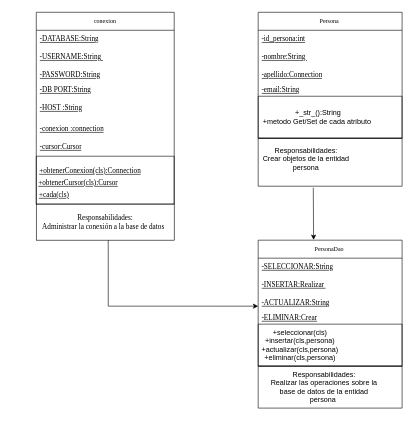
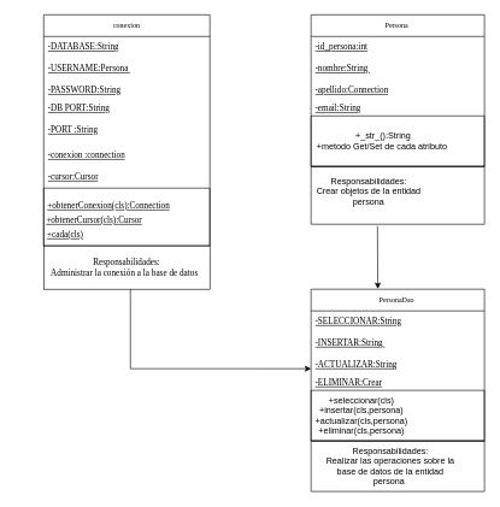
  <mxCell id="0" />
  <mxCell id="1" parent="0" />
  <mxCell id="2" value="conexion" style="swimlane;fontStyle=0;childLayout=stackLayout;horizontal=1;startSize=30;horizontalStack=0;resizeParent=1;resizeParentMax=0;resizeLast=0;collapsible=1;marginBottom=0;whiteSpace=wrap;html=1;fontFamily=Times New Roman;fontSize=10;" parent="1" vertex="1"><mxGeometry x="60" y="20" width="230" height="320" as="geometry" /></mxCell>
  <mxCell id="3" value="&lt;u&gt;&lt;font style=&quot;font-size: 12px;&quot;&gt;-DATABASE:String&lt;/font&gt;&lt;/u&gt;" style="text;strokeColor=none;fillColor=none;align=left;verticalAlign=middle;spacingLeft=4;spacingRight=4;overflow=hidden;points=[[0,0.5],[1,0.5]];portConstraint=eastwest;rotatable=0;whiteSpace=wrap;html=1;fontFamily=Times New Roman;fontSize=10;" parent="2" vertex="1"><mxGeometry y="30" width="230" height="30" as="geometry" /></mxCell>
- <mxCell id="4" value="&lt;u&gt;&lt;font style=&quot;font-size: 12px;&quot;&gt;-USERNAME:String&amp;nbsp;&lt;/font&gt;&lt;/u&gt;" style="text;strokeColor=none;fillColor=none;align=left;verticalAlign=middle;spacingLeft=4;spacingRight=4;overflow=hidden;points=[[0,0.5],[1,0.5]];portConstraint=eastwest;rotatable=0;whiteSpace=wrap;html=1;fontFamily=Times New Roman;fontSize=10;" parent="2" vertex="1"><mxGeometry y="60" width="230" height="30" as="geometry" /></mxCell>
+ <mxCell id="4" value="&lt;u&gt;&lt;font style=&quot;font-size: 12px;&quot;&gt;-USERNAME:Persona&amp;nbsp;&lt;/font&gt;&lt;/u&gt;" style="text;strokeColor=none;fillColor=none;align=left;verticalAlign=middle;spacingLeft=4;spacingRight=4;overflow=hidden;points=[[0,0.5],[1,0.5]];portConstraint=eastwest;rotatable=0;whiteSpace=wrap;html=1;fontFamily=Times New Roman;fontSize=10;" parent="2" vertex="1"><mxGeometry y="60" width="230" height="30" as="geometry" /></mxCell>
  <mxCell id="5" value="&lt;u&gt;&lt;font style=&quot;font-size: 12px;&quot;&gt;-PASSWORD:String&lt;/font&gt;&lt;br&gt;&lt;/u&gt;" style="text;strokeColor=none;fillColor=none;align=left;verticalAlign=middle;spacingLeft=4;spacingRight=4;overflow=hidden;points=[[0,0.5],[1,0.5]];portConstraint=eastwest;rotatable=0;whiteSpace=wrap;html=1;fontFamily=Times New Roman;fontSize=10;" parent="2" vertex="1"><mxGeometry y="90" width="230" height="30" as="geometry" /></mxCell>
  <mxCell id="6" value="&lt;u&gt;&lt;font style=&quot;font-size: 12px;&quot;&gt;-DB PORT:String&lt;br&gt;&lt;/font&gt;&lt;br&gt;&lt;/u&gt;" style="text;strokeColor=none;fillColor=none;align=left;verticalAlign=middle;spacingLeft=4;spacingRight=4;overflow=hidden;points=[[0,0.5],[1,0.5]];portConstraint=eastwest;rotatable=0;whiteSpace=wrap;html=1;fontFamily=Times New Roman;fontSize=10;" parent="2" vertex="1"><mxGeometry y="120" width="230" height="30" as="geometry" /></mxCell>
- <mxCell id="7" value="&lt;u&gt;&lt;font style=&quot;font-size: 12px;&quot;&gt;-HOST :String&lt;br&gt;&lt;/font&gt;&lt;br&gt;&lt;/u&gt;" style="text;strokeColor=none;fillColor=none;align=left;verticalAlign=middle;spacingLeft=4;spacingRight=4;overflow=hidden;points=[[0,0.5],[1,0.5]];portConstraint=eastwest;rotatable=0;whiteSpace=wrap;html=1;fontFamily=Times New Roman;fontSize=10;" parent="2" vertex="1"><mxGeometry y="150" width="230" height="30" as="geometry" /></mxCell>
+ <mxCell id="7" value="&lt;u&gt;&lt;font style=&quot;font-size: 12px;&quot;&gt;-PORT :String&lt;br&gt;&lt;/font&gt;&lt;br&gt;&lt;/u&gt;" style="text;strokeColor=none;fillColor=none;align=left;verticalAlign=middle;spacingLeft=4;spacingRight=4;overflow=hidden;points=[[0,0.5],[1,0.5]];portConstraint=eastwest;rotatable=0;whiteSpace=wrap;html=1;fontFamily=Times New Roman;fontSize=10;" parent="2" vertex="1"><mxGeometry y="150" width="230" height="30" as="geometry" /></mxCell>
  <mxCell id="8" value="&lt;u&gt;&lt;font style=&quot;font-size: 12px;&quot;&gt;-conexion :connection&lt;/font&gt;&lt;br&gt;&lt;/u&gt;" style="text;strokeColor=none;fillColor=none;align=left;verticalAlign=middle;spacingLeft=4;spacingRight=4;overflow=hidden;points=[[0,0.5],[1,0.5]];portConstraint=eastwest;rotatable=0;whiteSpace=wrap;html=1;fontFamily=Times New Roman;fontSize=10;" parent="2" vertex="1"><mxGeometry y="180" width="230" height="30" as="geometry" /></mxCell>
  <mxCell id="9" value="&lt;u&gt;&lt;font style=&quot;font-size: 12px;&quot;&gt;-cursor:Cursor&lt;/font&gt;&lt;br&gt;&lt;/u&gt;" style="text;strokeColor=none;fillColor=none;align=left;verticalAlign=middle;spacingLeft=4;spacingRight=4;overflow=hidden;points=[[0,0.5],[1,0.5]];portConstraint=eastwest;rotatable=0;whiteSpace=wrap;html=1;fontFamily=Times New Roman;fontSize=10;" parent="2" vertex="1"><mxGeometry y="210" width="230" height="30" as="geometry" /></mxCell>
  <mxCell id="10" value="" style="swimlane;startSize=0;fontFamily=Times New Roman;fontSize=12;" parent="2" vertex="1"><mxGeometry y="240" width="230" height="80" as="geometry" /></mxCell>
  <mxCell id="11" value="" style="edgeStyle=none;html=1;fontFamily=Times New Roman;fontSize=12;" parent="1" source="20" target="9" edge="1"><mxGeometry relative="1" as="geometry" /></mxCell>
  <mxCell id="12" value="" style="edgeStyle=none;html=1;" edge="1" parent="1" source="20" target="9"><mxGeometry relative="1" as="geometry" /></mxCell>
  <mxCell id="13" value="" style="edgeStyle=none;html=1;" edge="1" parent="1" source="20" target="9"><mxGeometry relative="1" as="geometry" /></mxCell>
  <mxCell id="14" value="" style="edgeStyle=none;html=1;" edge="1" parent="1" source="20" target="9"><mxGeometry relative="1" as="geometry" /></mxCell>
  <mxCell id="15" value="" style="edgeStyle=none;html=1;" edge="1" parent="1" source="20" target="9"><mxGeometry relative="1" as="geometry" /></mxCell>
  <mxCell id="16" value="" style="edgeStyle=none;html=1;" edge="1" parent="1" source="20" target="9"><mxGeometry relative="1" as="geometry" /></mxCell>
  <mxCell id="17" value="" style="edgeStyle=none;html=1;" edge="1" parent="1" source="20" target="9"><mxGeometry relative="1" as="geometry" /></mxCell>
  <mxCell id="18" value="" style="edgeStyle=none;html=1;" edge="1" parent="1" source="20" target="9"><mxGeometry relative="1" as="geometry" /></mxCell>
  <mxCell id="19" value="" style="edgeStyle=none;html=1;" edge="1" parent="1" source="20" target="9"><mxGeometry relative="1" as="geometry" /></mxCell>
  <mxCell id="20" value="&lt;u style=&quot;border-color: var(--border-color); font-size: 12px;&quot;&gt;+obtenerConexion(cls):Connection&lt;/u&gt;" style="text;html=1;strokeColor=none;fillColor=none;align=center;verticalAlign=middle;whiteSpace=wrap;rounded=0;fontFamily=Times New Roman;fontSize=10;" parent="1" vertex="1"><mxGeometry x="80" y="260" width="140" height="50" as="geometry" /></mxCell>
  <mxCell id="21" value="&lt;u style=&quot;border-color: var(--border-color); font-size: 12px;&quot;&gt;+obtenerCursor(cls):Cursor&lt;/u&gt;" style="text;html=1;strokeColor=none;fillColor=none;align=center;verticalAlign=middle;whiteSpace=wrap;rounded=0;fontFamily=Times New Roman;fontSize=10;" parent="1" vertex="1"><mxGeometry x="60" y="280" width="140" height="50" as="geometry" /></mxCell>
  <mxCell id="22" value="&lt;u style=&quot;border-color: var(--border-color); font-size: 12px;&quot;&gt;+cada(cls)&lt;/u&gt;" style="text;html=1;strokeColor=none;fillColor=none;align=center;verticalAlign=middle;whiteSpace=wrap;rounded=0;fontFamily=Times New Roman;fontSize=10;" parent="1" vertex="1"><mxGeometry y="300" width="140" height="50" as="geometry" x="20" /></mxCell>
  <mxCell id="23" value="" style="rounded=0;whiteSpace=wrap;html=1;fontFamily=Times New Roman;fontSize=12;" parent="1" vertex="1"><mxGeometry x="60" y="340" width="230" height="60" as="geometry" /></mxCell>
  <mxCell id="24" value="Responsabilidades:&lt;br&gt;Administrar la conexión a la base de datos&amp;nbsp;&amp;nbsp;" style="text;html=1;strokeColor=none;fillColor=none;align=center;verticalAlign=middle;whiteSpace=wrap;rounded=0;fontFamily=Times New Roman;fontSize=12;" parent="1" vertex="1"><mxGeometry x="60" y="340" width="230" height="60" as="geometry" /></mxCell>
  <mxCell id="25" value="PersonaDao&amp;nbsp;" style="swimlane;fontStyle=0;childLayout=stackLayout;horizontal=1;startSize=30;horizontalStack=0;resizeParent=1;resizeParentMax=0;resizeLast=0;collapsible=1;marginBottom=0;whiteSpace=wrap;html=1;fontFamily=Times New Roman;fontSize=10;" parent="1" vertex="1"><mxGeometry x="430" y="400" width="240" height="210" as="geometry" /></mxCell>
  <mxCell id="26" value="&lt;u&gt;&lt;font style=&quot;font-size: 12px;&quot;&gt;-SELECCIONAR:String&lt;/font&gt;&lt;/u&gt;" style="text;strokeColor=none;fillColor=none;align=left;verticalAlign=middle;spacingLeft=4;spacingRight=4;overflow=hidden;points=[[0,0.5],[1,0.5]];portConstraint=eastwest;rotatable=0;whiteSpace=wrap;html=1;fontFamily=Times New Roman;fontSize=10;" parent="25" vertex="1"><mxGeometry y="30" width="240" height="30" as="geometry" /></mxCell>
- <mxCell id="27" value="&lt;u&gt;&lt;font style=&quot;font-size: 12px;&quot;&gt;-INSERTAR:Realizar&amp;nbsp;&lt;/font&gt;&lt;/u&gt;" style="text;strokeColor=none;fillColor=none;align=left;verticalAlign=middle;spacingLeft=4;spacingRight=4;overflow=hidden;points=[[0,0.5],[1,0.5]];portConstraint=eastwest;rotatable=0;whiteSpace=wrap;html=1;fontFamily=Times New Roman;fontSize=10;" parent="25" vertex="1"><mxGeometry y="60" width="240" height="30" as="geometry" /></mxCell>
+ <mxCell id="27" value="&lt;u&gt;&lt;font style=&quot;font-size: 12px;&quot;&gt;-INSERTAR:String&amp;nbsp;&lt;/font&gt;&lt;/u&gt;" style="text;strokeColor=none;fillColor=none;align=left;verticalAlign=middle;spacingLeft=4;spacingRight=4;overflow=hidden;points=[[0,0.5],[1,0.5]];portConstraint=eastwest;rotatable=0;whiteSpace=wrap;html=1;fontFamily=Times New Roman;fontSize=10;" parent="25" vertex="1"><mxGeometry y="60" width="240" height="30" as="geometry" /></mxCell>
  <mxCell id="28" value="&lt;u&gt;&lt;font style=&quot;font-size: 12px;&quot;&gt;-ACTUALIZAR:String&lt;/font&gt;&lt;br&gt;&lt;/u&gt;" style="text;strokeColor=none;fillColor=none;align=left;verticalAlign=middle;spacingLeft=4;spacingRight=4;overflow=hidden;points=[[0,0.5],[1,0.5]];portConstraint=eastwest;rotatable=0;whiteSpace=wrap;html=1;fontFamily=Times New Roman;fontSize=10;" parent="25" vertex="1"><mxGeometry y="90" width="240" height="30" as="geometry" /></mxCell>
  <mxCell id="29" value="&lt;u&gt;&lt;font style=&quot;font-size: 12px;&quot;&gt;-ELIMINAR:Crear&lt;br&gt;&lt;/font&gt;&lt;br&gt;&lt;/u&gt;" style="text;strokeColor=none;fillColor=none;align=left;verticalAlign=middle;spacingLeft=4;spacingRight=4;overflow=hidden;points=[[0,0.5],[1,0.5]];portConstraint=eastwest;rotatable=0;whiteSpace=wrap;html=1;fontFamily=Times New Roman;fontSize=10;" parent="25" vertex="1"><mxGeometry y="120" width="240" height="20" as="geometry" /></mxCell>
  <mxCell id="30" value="" style="swimlane;startSize=0;fontFamily=Times New Roman;fontSize=12;" parent="25" vertex="1"><mxGeometry y="140" width="240" height="70" as="geometry" /></mxCell>
  <mxCell id="31" value="+seleccionar(cls)&lt;br&gt;+insertar(cls,persona)&lt;br&gt;+actualizar(cls,persona)&lt;br&gt;+eliminar(cls,persona)" style="text;html=1;strokeColor=none;fillColor=none;align=center;verticalAlign=middle;whiteSpace=wrap;rounded=0;" parent="30" vertex="1"><mxGeometry x="-50" y="-10" width="240" height="90" as="geometry" /></mxCell>
  <mxCell id="32" value="" style="swimlane;startSize=0;" parent="1" vertex="1"><mxGeometry x="430" y="610" width="240" height="70" as="geometry" /></mxCell>
  <mxCell id="33" value="Responsabilidades:&lt;br&gt;Realizar las operaciones sobre la base de datos de la entidad persona&amp;nbsp;" style="text;html=1;strokeColor=none;fillColor=none;align=center;verticalAlign=middle;whiteSpace=wrap;rounded=0;" parent="32" vertex="1"><mxGeometry x="15" y="20" width="190" height="30" as="geometry" /></mxCell>
  <mxCell id="34" value="Persona&amp;nbsp;" style="swimlane;fontStyle=0;childLayout=stackLayout;horizontal=1;startSize=30;horizontalStack=0;resizeParent=1;resizeParentMax=0;resizeLast=0;collapsible=1;marginBottom=0;whiteSpace=wrap;html=1;fontFamily=Times New Roman;fontSize=10;" parent="1" vertex="1"><mxGeometry x="430" y="20" width="240" height="210" as="geometry" /></mxCell>
  <mxCell id="35" value="&lt;u&gt;&lt;font style=&quot;font-size: 12px;&quot;&gt;-id_persona:int&lt;/font&gt;&lt;/u&gt;" style="text;strokeColor=none;fillColor=none;align=left;verticalAlign=middle;spacingLeft=4;spacingRight=4;overflow=hidden;points=[[0,0.5],[1,0.5]];portConstraint=eastwest;rotatable=0;whiteSpace=wrap;html=1;fontFamily=Times New Roman;fontSize=10;" parent="34" vertex="1"><mxGeometry y="30" width="240" height="30" as="geometry" /></mxCell>
  <mxCell id="36" value="&lt;u&gt;&lt;font style=&quot;font-size: 12px;&quot;&gt;-nombre:String&amp;nbsp;&lt;/font&gt;&lt;/u&gt;" style="text;strokeColor=none;fillColor=none;align=left;verticalAlign=middle;spacingLeft=4;spacingRight=4;overflow=hidden;points=[[0,0.5],[1,0.5]];portConstraint=eastwest;rotatable=0;whiteSpace=wrap;html=1;fontFamily=Times New Roman;fontSize=10;" parent="34" vertex="1"><mxGeometry y="60" width="240" height="30" as="geometry" /></mxCell>
  <mxCell id="37" value="&lt;u&gt;&lt;font style=&quot;font-size: 12px;&quot;&gt;-apellido:Connection&lt;/font&gt;&lt;br&gt;&lt;/u&gt;" style="text;strokeColor=none;fillColor=none;align=left;verticalAlign=middle;spacingLeft=4;spacingRight=4;overflow=hidden;points=[[0,0.5],[1,0.5]];portConstraint=eastwest;rotatable=0;whiteSpace=wrap;html=1;fontFamily=Times New Roman;fontSize=10;" parent="34" vertex="1"><mxGeometry y="90" width="240" height="30" as="geometry" /></mxCell>
  <mxCell id="38" value="&lt;u&gt;&lt;font style=&quot;font-size: 12px;&quot;&gt;-email:String&lt;br&gt;&lt;/font&gt;&lt;br&gt;&lt;/u&gt;" style="text;strokeColor=none;fillColor=none;align=left;verticalAlign=middle;spacingLeft=4;spacingRight=4;overflow=hidden;points=[[0,0.5],[1,0.5]];portConstraint=eastwest;rotatable=0;whiteSpace=wrap;html=1;fontFamily=Times New Roman;fontSize=10;" parent="34" vertex="1"><mxGeometry y="120" width="240" height="20" as="geometry" /></mxCell>
  <mxCell id="39" value="" style="swimlane;startSize=0;fontFamily=Times New Roman;fontSize=12;" parent="34" vertex="1"><mxGeometry y="140" width="240" height="70" as="geometry" /></mxCell>
  <mxCell id="40" value="+_str_():String&lt;br&gt;+metodo Get/Set de cada atributo&amp;nbsp;" style="text;html=1;strokeColor=none;fillColor=none;align=center;verticalAlign=middle;whiteSpace=wrap;rounded=0;" parent="39" vertex="1"><mxGeometry x="-20" y="-10" width="240" height="90" as="geometry" /></mxCell>
  <mxCell id="41" value="" style="swimlane;startSize=0;" parent="1" vertex="1"><mxGeometry x="430" y="230" width="240" height="80" as="geometry" /></mxCell>
  <mxCell id="42" value="Responsabilidades:&lt;br&gt;Crear objetos de la entidad persona" style="text;html=1;strokeColor=none;fillColor=none;align=center;verticalAlign=middle;whiteSpace=wrap;rounded=0;" parent="41" vertex="1"><mxGeometry x="-10" y="20" width="180" height="30" as="geometry" /></mxCell>
  <mxCell id="43" value="" style="endArrow=classic;html=1;entryX=0;entryY=0.667;entryDx=0;entryDy=0;entryPerimeter=0;" parent="1" target="28" edge="1"><mxGeometry width="50" height="50" relative="1" as="geometry"><mxPoint x="180" y="510" as="sourcePoint" /><mxPoint x="420" y="380" as="targetPoint" /></mxGeometry></mxCell>
  <mxCell id="44" value="" style="endArrow=none;html=1;" parent="1" edge="1"><mxGeometry width="50" height="50" relative="1" as="geometry"><mxPoint x="180" y="510" as="sourcePoint" /><mxPoint x="180" y="400" as="targetPoint" /></mxGeometry></mxCell>
  <mxCell id="45" value="" style="endArrow=classic;html=1;entryX=0.385;entryY=-0.003;entryDx=0;entryDy=0;entryPerimeter=0;exitX=0.383;exitY=1.031;exitDx=0;exitDy=0;exitPerimeter=0;" parent="1" source="41" target="25" edge="1"><mxGeometry width="50" height="50" relative="1" as="geometry"><mxPoint x="400" y="430" as="sourcePoint" /><mxPoint x="450" y="380" as="targetPoint" /></mxGeometry></mxCell>
